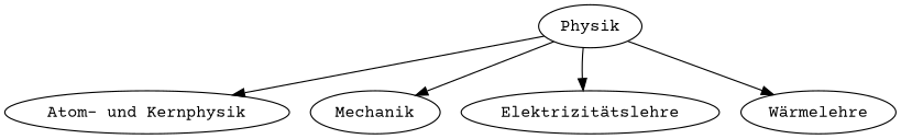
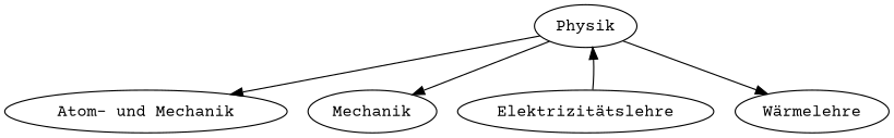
  digraph {
    fontname="Courier Prime"
    node [fontname="Courier Prime"]
    edge [fontname="Courier Prime"]
    Physik
-   "Atom- und Kernphysik"
+   "Atom- und Kernphysik" [label="Atom- und Mechanik"]
    Mechanik
    "Elektrizitätslehre"
    "Wärmelehre"
    Physik -> "Atom- und Kernphysik"
    Physik -> Mechanik
-   Physik -> "Elektrizitätslehre"
+   "Elektrizitätslehre" -> Physik
    Physik -> "Wärmelehre"
  }
